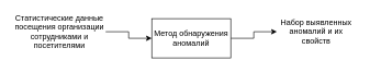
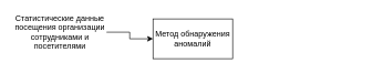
  <mxCell id="0" />
  <mxCell id="1" parent="0" />
- <mxCell id="2" style="edgeStyle=orthogonalEdgeStyle;rounded=0;orthogonalLoop=1;jettySize=auto;html=1;entryX=0;entryY=0.5;entryDx=0;entryDy=0;" edge="1" parent="1" source="3" target="4"><mxGeometry relative="1" as="geometry" /></mxCell>
  <mxCell id="3" value="Метод обнаружения аномалий" style="rounded=0;whiteSpace=wrap;html=1;" vertex="1" parent="1"><mxGeometry x="230" y="28" width="120" height="60" as="geometry" /></mxCell>
- <mxCell id="4" value="Набор выявленных аномалий и их свойств" style="text;html=1;strokeColor=none;fillColor=none;align=center;verticalAlign=middle;whiteSpace=wrap;rounded=0;" vertex="1" parent="1"><mxGeometry x="420" y="33" width="120" height="30" as="geometry" /></mxCell>
  <mxCell id="5" style="edgeStyle=orthogonalEdgeStyle;rounded=0;orthogonalLoop=1;jettySize=auto;html=1;entryX=0;entryY=0.5;entryDx=0;entryDy=0;" edge="1" parent="1" source="6" target="3"><mxGeometry relative="1" as="geometry" /></mxCell>
  <mxCell id="6" value="Статистические данные посещения организации сотрудниками и посетителями" style="text;html=1;strokeColor=none;fillColor=none;align=center;verticalAlign=middle;whiteSpace=wrap;rounded=0;" vertex="1" parent="1"><mxGeometry x="20" y="20.5" width="140" height="55" as="geometry" /></mxCell>
